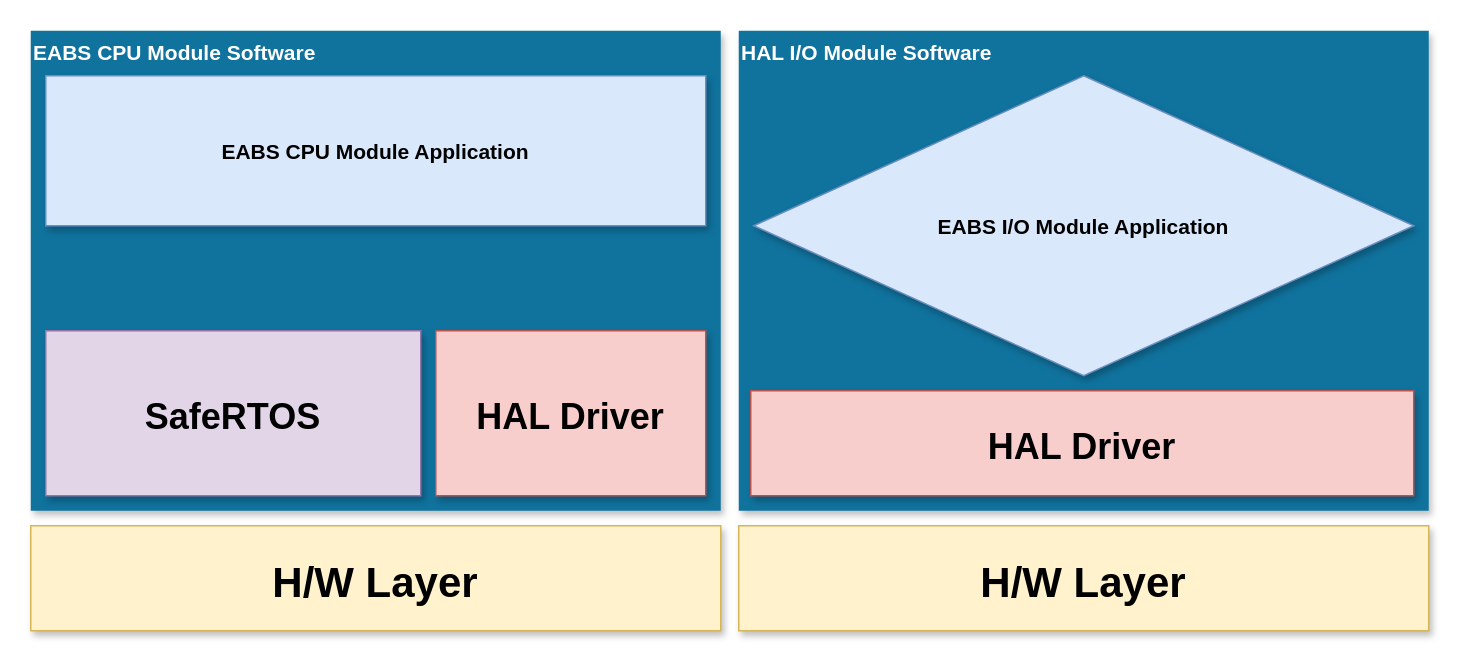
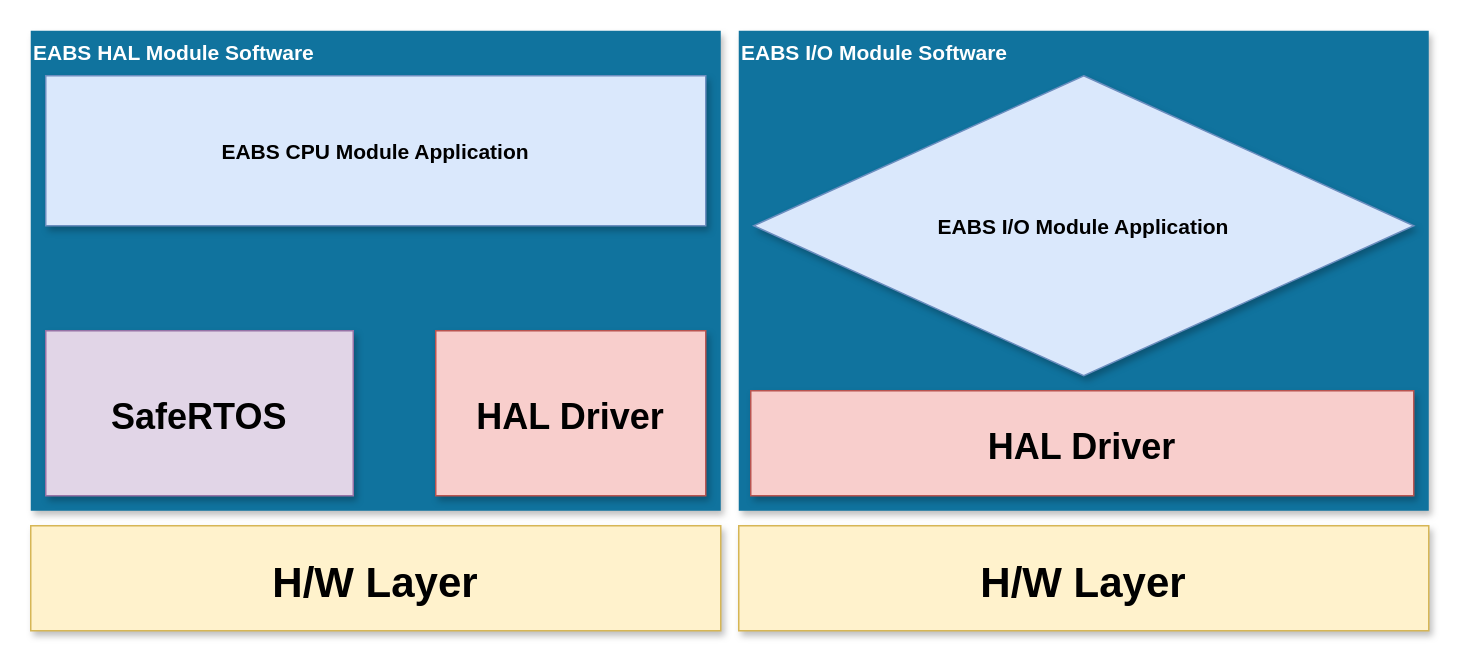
  <mxCell id="0" />
  <mxCell id="1" parent="0" />
- <mxCell id="2" value="EABS CPU Module Software" style="rounded=0;fillColor=#10739E;strokeColor=none;shadow=1;gradientColor=none;fontStyle=1;fontColor=#FFFFFF;fontSize=14;align=left;verticalAlign=top;" parent="1" vertex="1"><mxGeometry x="20" y="20" width="460" height="320" as="geometry" /></mxCell>
+ <mxCell id="2" value="EABS HAL Module Software" style="rounded=0;fillColor=#10739E;strokeColor=none;shadow=1;gradientColor=none;fontStyle=1;fontColor=#FFFFFF;fontSize=14;align=left;verticalAlign=top;" parent="1" vertex="1"><mxGeometry x="20" y="20" width="460" height="320" as="geometry" /></mxCell>
  <mxCell id="3" value="H/W Layer" style="rounded=0;shadow=1;fontStyle=1;fontSize=28;align=center;verticalAlign=middle;spacing=2;fillColor=#fff2cc;strokeColor=#d6b656;" vertex="1" parent="1"><mxGeometry x="20" y="350" width="460" height="70" as="geometry" /></mxCell>
- <mxCell id="4" value="SafeRTOS" style="rounded=0;fillColor=#e1d5e7;strokeColor=#9673a6;shadow=1;fontStyle=1;fontSize=24;align=center;verticalAlign=middle;" vertex="1" parent="1"><mxGeometry x="30" y="220" width="250" height="110" as="geometry" /></mxCell>
+ <mxCell id="4" value="SafeRTOS" style="rounded=0;fillColor=#e1d5e7;strokeColor=#9673a6;shadow=1;fontStyle=1;fontSize=24;align=center;verticalAlign=middle;" vertex="1" parent="1"><mxGeometry x="30" y="220" width="205" height="110" as="geometry" /></mxCell>
  <mxCell id="5" value="HAL Driver" style="rounded=0;fillColor=#f8cecc;strokeColor=#b85450;shadow=1;fontStyle=1;fontSize=24;align=center;verticalAlign=middle;" vertex="1" parent="1"><mxGeometry x="290" y="220" width="180" height="110" as="geometry" /></mxCell>
  <mxCell id="6" value="EABS CPU Module Application" style="rounded=0;fillColor=#dae8fc;strokeColor=#6c8ebf;shadow=1;fontStyle=1;fontSize=14;align=center;verticalAlign=middle;" vertex="1" parent="1"><mxGeometry x="30" y="50" width="440" height="100" as="geometry" /></mxCell>
- <mxCell id="7" value="HAL I/O Module Software" style="rounded=0;fillColor=#10739E;strokeColor=none;shadow=1;gradientColor=none;fontStyle=1;fontColor=#FFFFFF;fontSize=14;align=left;verticalAlign=top;" vertex="1" parent="1"><mxGeometry x="492" y="20" width="460" height="320" as="geometry" /></mxCell>
+ <mxCell id="7" value="EABS I/O Module Software" style="rounded=0;fillColor=#10739E;strokeColor=none;shadow=1;gradientColor=none;fontStyle=1;fontColor=#FFFFFF;fontSize=14;align=left;verticalAlign=top;" vertex="1" parent="1"><mxGeometry x="492" y="20" width="460" height="320" as="geometry" /></mxCell>
  <mxCell id="8" value="H/W Layer" style="rounded=0;shadow=1;fontStyle=1;fontSize=28;align=center;verticalAlign=middle;spacing=2;fillColor=#fff2cc;strokeColor=#d6b656;" vertex="1" parent="1"><mxGeometry x="492" y="350" width="460" height="70" as="geometry" /></mxCell>
  <mxCell id="9" value="HAL Driver" style="rounded=0;fillColor=#f8cecc;strokeColor=#b85450;shadow=1;fontStyle=1;fontSize=24;align=center;verticalAlign=middle;" vertex="1" parent="1"><mxGeometry x="500" y="260" width="442" height="70" as="geometry" /></mxCell>
  <mxCell id="10" value="EABS I/O Module Application" style="rhombus;fillColor=#dae8fc;strokeColor=#6c8ebf;shadow=1;fontStyle=1;fontSize=14;align=center;verticalAlign=middle;" vertex="1" parent="1"><mxGeometry x="502" y="50" width="440" height="200" as="geometry" /></mxCell>
